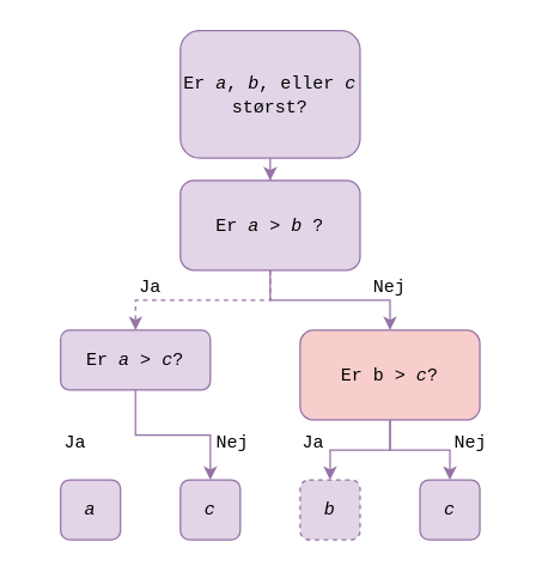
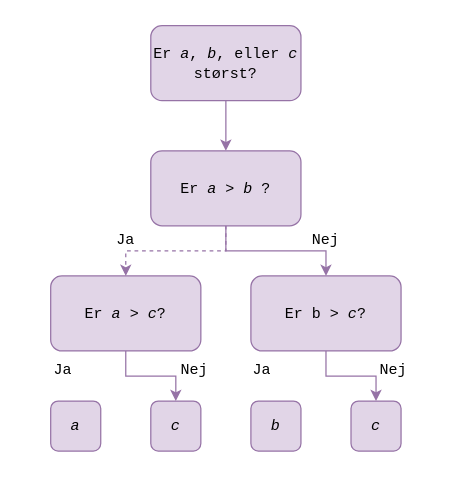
  <mxCell id="0" />
  <mxCell id="1" parent="0" />
  <mxCell id="2" style="edgeStyle=orthogonalEdgeStyle;rounded=0;orthogonalLoop=1;jettySize=auto;html=1;entryX=0.5;entryY=0;entryDx=0;entryDy=0;strokeColor=#9673a6;fillColor=#e1d5e7;" edge="1" parent="1" source="3" target="6"><mxGeometry relative="1" as="geometry" /></mxCell>
- <mxCell id="3" value="&lt;font face=&quot;Courier New&quot;&gt;Er &lt;i&gt;a&lt;/i&gt;, &lt;i&gt;b&lt;/i&gt;, eller &lt;i&gt;c&lt;/i&gt; &lt;br&gt;størst?&lt;br&gt;&lt;/font&gt;" style="whiteSpace=wrap;html=1;rounded=1;strokeColor=#9673a6;fillColor=#e1d5e7;" vertex="1" parent="1"><mxGeometry x="120" y="20" width="120" height="85" as="geometry" /></mxCell>
+ <mxCell id="3" value="&lt;font face=&quot;Courier New&quot;&gt;Er &lt;i&gt;a&lt;/i&gt;, &lt;i&gt;b&lt;/i&gt;, eller &lt;i&gt;c&lt;/i&gt; &lt;br&gt;størst?&lt;br&gt;&lt;/font&gt;" style="whiteSpace=wrap;html=1;rounded=1;strokeColor=#9673a6;fillColor=#e1d5e7;" vertex="1" parent="1"><mxGeometry x="120" y="20" width="120" height="60" as="geometry" /></mxCell>
  <mxCell id="4" style="edgeStyle=orthogonalEdgeStyle;rounded=0;orthogonalLoop=1;jettySize=auto;html=1;strokeColor=#9673a6;fillColor=#e1d5e7;dashed=1;" edge="1" parent="1" source="6" target="8"><mxGeometry relative="1" as="geometry" /></mxCell>
  <mxCell id="5" style="edgeStyle=orthogonalEdgeStyle;rounded=0;orthogonalLoop=1;jettySize=auto;html=1;entryX=0.5;entryY=0;entryDx=0;entryDy=0;strokeColor=#9673a6;fillColor=#e1d5e7;" edge="1" parent="1" source="6" target="11"><mxGeometry relative="1" as="geometry" /></mxCell>
  <mxCell id="6" value="&lt;font face=&quot;Courier New&quot;&gt;Er &lt;i&gt;a&lt;/i&gt; &amp;gt; &lt;i&gt;b &lt;/i&gt;?&lt;br&gt;&lt;/font&gt;" style="whiteSpace=wrap;html=1;rounded=1;strokeColor=#9673a6;fillColor=#e1d5e7;" vertex="1" parent="1"><mxGeometry x="120" y="120" width="120" height="60" as="geometry" /></mxCell>
  <mxCell id="7" style="edgeStyle=orthogonalEdgeStyle;rounded=0;orthogonalLoop=1;jettySize=auto;html=1;strokeColor=#9673a6;fillColor=#e1d5e7;" edge="1" parent="1" source="8" target="15"><mxGeometry relative="1" as="geometry" /></mxCell>
- <mxCell id="8" value="&lt;font face=&quot;Courier New&quot;&gt;Er &lt;i&gt;a&lt;/i&gt; &amp;gt; &lt;i&gt;c&lt;/i&gt;?&lt;br&gt;&lt;/font&gt;" style="whiteSpace=wrap;html=1;rounded=1;strokeColor=#9673a6;fillColor=#e1d5e7;" vertex="1" parent="1"><mxGeometry x="40" y="220" width="100" height="40" as="geometry" /></mxCell>
- <mxCell id="9" style="edgeStyle=orthogonalEdgeStyle;rounded=0;orthogonalLoop=1;jettySize=auto;html=1;entryX=0.5;entryY=0;entryDx=0;entryDy=0;strokeColor=#9673a6;fillColor=#e1d5e7;" edge="1" parent="1" source="11" target="16"><mxGeometry relative="1" as="geometry" /></mxCell>
+ <mxCell id="8" value="&lt;font face=&quot;Courier New&quot;&gt;Er &lt;i&gt;a&lt;/i&gt; &amp;gt; &lt;i&gt;c&lt;/i&gt;?&lt;br&gt;&lt;/font&gt;" style="whiteSpace=wrap;html=1;rounded=1;strokeColor=#9673a6;fillColor=#e1d5e7;" vertex="1" parent="1"><mxGeometry x="40" y="220" width="120" height="60" as="geometry" /></mxCell>
  <mxCell id="10" style="edgeStyle=orthogonalEdgeStyle;rounded=0;orthogonalLoop=1;jettySize=auto;html=1;entryX=0.5;entryY=0;entryDx=0;entryDy=0;strokeColor=#9673a6;fillColor=#e1d5e7;" edge="1" parent="1" source="11" target="17"><mxGeometry relative="1" as="geometry" /></mxCell>
- <mxCell id="11" value="&lt;font face=&quot;Courier New&quot;&gt;Er b &amp;gt; &lt;i&gt;c&lt;/i&gt;?&lt;br&gt;&lt;/font&gt;" style="whiteSpace=wrap;html=1;rounded=1;strokeColor=#9673a6;fillColor=#f8cecc;" vertex="1" parent="1"><mxGeometry x="200" y="220" width="120" height="60" as="geometry" /></mxCell>
+ <mxCell id="11" value="&lt;font face=&quot;Courier New&quot;&gt;Er b &amp;gt; &lt;i&gt;c&lt;/i&gt;?&lt;br&gt;&lt;/font&gt;" style="whiteSpace=wrap;html=1;rounded=1;strokeColor=#9673a6;fillColor=#e1d5e7;" vertex="1" parent="1"><mxGeometry x="200" y="220" width="120" height="60" as="geometry" /></mxCell>
  <mxCell id="12" value="&lt;font face=&quot;Courier New&quot;&gt;Ja&lt;/font&gt;" style="text;align=center;html=1;verticalAlign=middle;whiteSpace=wrap;rounded=0;" vertex="1" parent="1"><mxGeometry x="70" y="176" width="60" height="30" as="geometry" /></mxCell>
  <mxCell id="13" value="&lt;font face=&quot;Courier New&quot;&gt;Nej&lt;/font&gt;" style="text;align=center;html=1;verticalAlign=middle;whiteSpace=wrap;rounded=0;" vertex="1" parent="1"><mxGeometry x="230" y="176" width="60" height="30" as="geometry" /></mxCell>
  <mxCell id="14" value="&lt;font face=&quot;Courier New&quot;&gt;&lt;i&gt;a&lt;br&gt;&lt;/i&gt;&lt;/font&gt;" style="whiteSpace=wrap;html=1;rounded=1;strokeColor=#9673a6;fillColor=#e1d5e7;" vertex="1" parent="1"><mxGeometry x="40" y="320" width="40" height="40" as="geometry" /></mxCell>
  <mxCell id="15" value="&lt;font face=&quot;Courier New&quot;&gt;&lt;i&gt;c&lt;/i&gt;&lt;/font&gt;" style="whiteSpace=wrap;html=1;rounded=1;strokeColor=#9673a6;fillColor=#e1d5e7;" vertex="1" parent="1"><mxGeometry x="120" y="320" width="40" height="40" as="geometry" /></mxCell>
- <mxCell id="16" value="&lt;font face=&quot;Courier New&quot;&gt;&lt;i&gt;b&lt;/i&gt;&lt;/font&gt;" style="whiteSpace=wrap;html=1;rounded=1;strokeColor=#9673a6;fillColor=#e1d5e7;dashed=1;" vertex="1" parent="1"><mxGeometry x="200" y="320" width="40" height="40" as="geometry" /></mxCell>
+ <mxCell id="16" value="&lt;font face=&quot;Courier New&quot;&gt;&lt;i&gt;b&lt;/i&gt;&lt;/font&gt;" style="whiteSpace=wrap;html=1;rounded=1;strokeColor=#9673a6;fillColor=#e1d5e7;" vertex="1" parent="1"><mxGeometry x="200" y="320" width="40" height="40" as="geometry" /></mxCell>
  <mxCell id="17" value="&lt;font face=&quot;Courier New&quot;&gt;&lt;i&gt;c&lt;/i&gt;&lt;/font&gt;" style="whiteSpace=wrap;html=1;rounded=1;strokeColor=#9673a6;fillColor=#e1d5e7;" vertex="1" parent="1"><mxGeometry x="280" y="320" width="40" height="40" as="geometry" /></mxCell>
  <mxCell id="18" value="&lt;font face=&quot;Courier New&quot;&gt;Ja&lt;/font&gt;" style="text;align=center;html=1;verticalAlign=middle;whiteSpace=wrap;rounded=0;" vertex="1" parent="1"><mxGeometry x="20" y="280" width="60" height="30" as="geometry" /></mxCell>
  <mxCell id="19" value="&lt;font face=&quot;Courier New&quot;&gt;Nej&lt;/font&gt;" style="text;align=center;html=1;verticalAlign=middle;whiteSpace=wrap;rounded=0;" vertex="1" parent="1"><mxGeometry x="125" y="280" width="60" height="30" as="geometry" /></mxCell>
  <mxCell id="20" value="&lt;font face=&quot;Courier New&quot;&gt;Ja&lt;/font&gt;" style="text;align=center;html=1;verticalAlign=middle;whiteSpace=wrap;rounded=0;" vertex="1" parent="1"><mxGeometry x="178.5" y="280" width="60" height="30" as="geometry" /></mxCell>
  <mxCell id="21" value="&lt;font face=&quot;Courier New&quot;&gt;Nej&lt;/font&gt;" style="text;align=center;html=1;verticalAlign=middle;whiteSpace=wrap;rounded=0;" vertex="1" parent="1"><mxGeometry x="283.5" y="280" width="60" height="30" as="geometry" /></mxCell>
